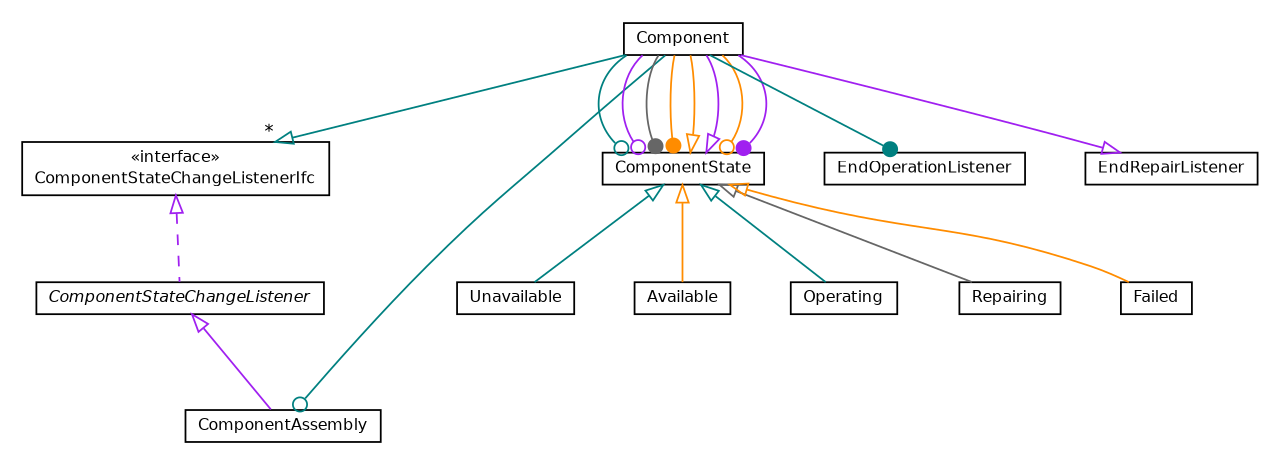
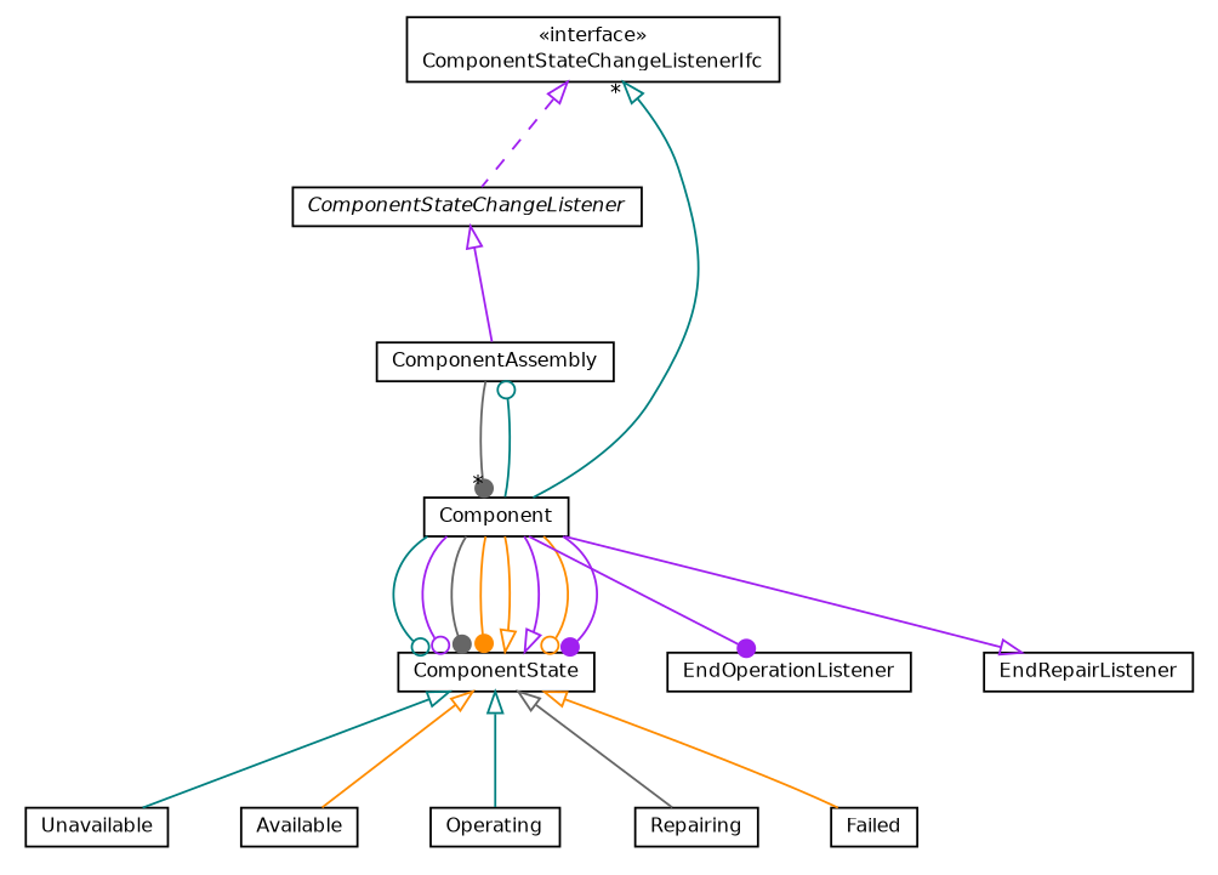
  digraph {
    nodesep=0.25
    ranksep=0.5
    node [fontcolor=black fontname=Helvetica fontsize=9.0 shape=plaintext]
    edge [color=purple fontname=Helvetica fontsize=10.0 headport=p labelfontname=Helvetica labelfontsize=10 tailport=p fontcolor=black]
    n1 [label=<<table title="jsl.modeling.elements.component.ComponentStateChangeListenerIfc" border="0" cellborder="1" cellspacing="0" cellpadding="2" port="p" href="./ComponentStateChangeListenerIfc.html"> 		<tr><td><table border="0" cellspacing="0" cellpadding="1"> <tr><td align="center" balign="center"> &#171;interface&#187; </td></tr> <tr><td align="center" balign="center"> ComponentStateChangeListenerIfc </td></tr> 		</table></td></tr> 		</table>>]
    n2 [label=<<table title="jsl.modeling.elements.component.ComponentStateChangeListener" border="0" cellborder="1" cellspacing="0" cellpadding="2" port="p" href="./ComponentStateChangeListener.html"> 		<tr><td><table border="0" cellspacing="0" cellpadding="1"> <tr><td align="center" balign="center"><font face="Helvetica-Oblique"> ComponentStateChangeListener </font></td></tr> 		</table></td></tr> 		</table>>]
    n3 [label=<<table title="jsl.modeling.elements.component.ComponentAssembly" border="0" cellborder="1" cellspacing="0" cellpadding="2" port="p" href="./ComponentAssembly.html"> 		<tr><td><table border="0" cellspacing="0" cellpadding="1"> <tr><td align="center" balign="center"> ComponentAssembly </td></tr> 		</table></td></tr> 		</table>>]
    n4 [label=<<table title="jsl.modeling.elements.component.Component" border="0" cellborder="1" cellspacing="0" cellpadding="2" port="p" href="./Component.html"> 		<tr><td><table border="0" cellspacing="0" cellpadding="1"> <tr><td align="center" balign="center"> Component </td></tr> 		</table></td></tr> 		</table>>]
    n5 [label=<<table title="jsl.modeling.elements.component.Component.ComponentState" border="0" cellborder="1" cellspacing="0" cellpadding="2" port="p" href="./Component.ComponentState.html"> 		<tr><td><table border="0" cellspacing="0" cellpadding="1"> <tr><td align="center" balign="center"> ComponentState </td></tr> 		</table></td></tr> 		</table>>]
    n6 [label=<<table title="jsl.modeling.elements.component.Component.EndOperationListener" border="0" cellborder="1" cellspacing="0" cellpadding="2" port="p" href="./Component.EndOperationListener.html"> 		<tr><td><table border="0" cellspacing="0" cellpadding="1"> <tr><td align="center" balign="center"> EndOperationListener </td></tr> 		</table></td></tr> 		</table>>]
    n7 [label=<<table title="jsl.modeling.elements.component.Component.EndRepairListener" border="0" cellborder="1" cellspacing="0" cellpadding="2" port="p" href="./Component.EndRepairListener.html"> 		<tr><td><table border="0" cellspacing="0" cellpadding="1"> <tr><td align="center" balign="center"> EndRepairListener </td></tr> 		</table></td></tr> 		</table>>]
    n8 [label=<<table title="jsl.modeling.elements.component.Component.Unavailable" border="0" cellborder="1" cellspacing="0" cellpadding="2" port="p" href="./Component.Unavailable.html"> 		<tr><td><table border="0" cellspacing="0" cellpadding="1"> <tr><td align="center" balign="center"> Unavailable </td></tr> 		</table></td></tr> 		</table>>]
    n9 [label=<<table title="jsl.modeling.elements.component.Component.Available" border="0" cellborder="1" cellspacing="0" cellpadding="2" port="p" href="./Component.Available.html"> 		<tr><td><table border="0" cellspacing="0" cellpadding="1"> <tr><td align="center" balign="center"> Available </td></tr> 		</table></td></tr> 		</table>>]
    n10 [label=<<table title="jsl.modeling.elements.component.Component.Operating" border="0" cellborder="1" cellspacing="0" cellpadding="2" port="p" href="./Component.Operating.html"> 		<tr><td><table border="0" cellspacing="0" cellpadding="1"> <tr><td align="center" balign="center"> Operating </td></tr> 		</table></td></tr> 		</table>>]
    n11 [label=<<table title="jsl.modeling.elements.component.Component.Repairing" border="0" cellborder="1" cellspacing="0" cellpadding="2" port="p" href="./Component.Repairing.html"> 		<tr><td><table border="0" cellspacing="0" cellpadding="1"> <tr><td align="center" balign="center"> Repairing </td></tr> 		</table></td></tr> 		</table>>]
    n12 [label=<<table title="jsl.modeling.elements.component.Component.Failed" border="0" cellborder="1" cellspacing="0" cellpadding="2" port="p" href="./Component.Failed.html"> 		<tr><td><table border="0" cellspacing="0" cellpadding="1"> <tr><td align="center" balign="center"> Failed </td></tr> 		</table></td></tr> 		</table>>]
    n1 -> n2 [arrowtail=empty dir=back fontsize=10 style=dashed fontcolor=""]
    n2 -> n3 [arrowtail=empty dir=back fontsize=10 fontcolor=""]
+   n3 -> n4 [arrowhead=dot color=gray40 headlabel="*"]
    n4 -> n1 [arrowhead=onormal color=teal headlabel="*"]
    n4 -> n3 [arrowhead=odot color=teal]
    n4 -> n5 [arrowhead=odot color=teal]
    n4 -> n5 [arrowhead=odot]
    n4 -> n5 [arrowhead=dot color=gray40]
    n4 -> n5 [arrowhead=dot color=darkorange]
    n4 -> n5 [arrowhead=onormal color=darkorange]
    n4 -> n5 [arrowhead=onormal]
    n4 -> n5 [arrowhead=odot color=darkorange]
    n4 -> n5 [arrowhead=dot]
-   n4 -> n6 [arrowhead=dot color=teal]
+   n4 -> n6 [arrowhead=dot]
    n4 -> n7 [arrowhead=onormal]
    n5 -> n8 [arrowtail=empty color=teal dir=back fontsize=10 fontcolor=""]
    n5 -> n9 [arrowtail=empty color=darkorange dir=back fontsize=10 fontcolor=""]
    n5 -> n10 [arrowtail=empty color=teal dir=back fontsize=10 fontcolor=""]
    n5 -> n11 [arrowtail=empty color=gray40 dir=back fontsize=10 fontcolor=""]
    n5 -> n12 [arrowtail=empty color=darkorange dir=back fontsize=10 fontcolor=""]
  }
